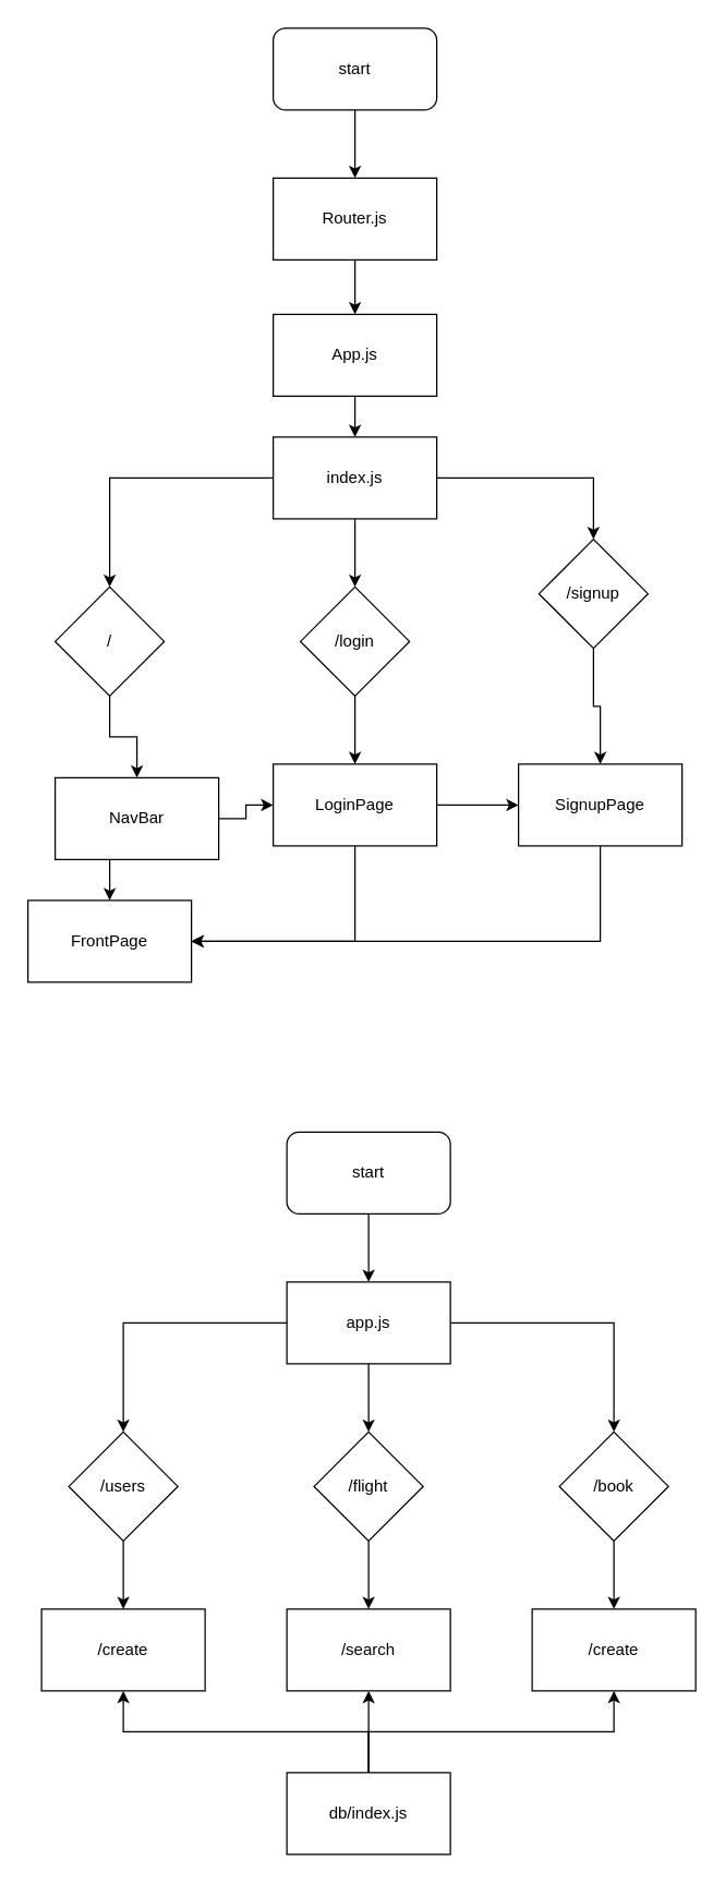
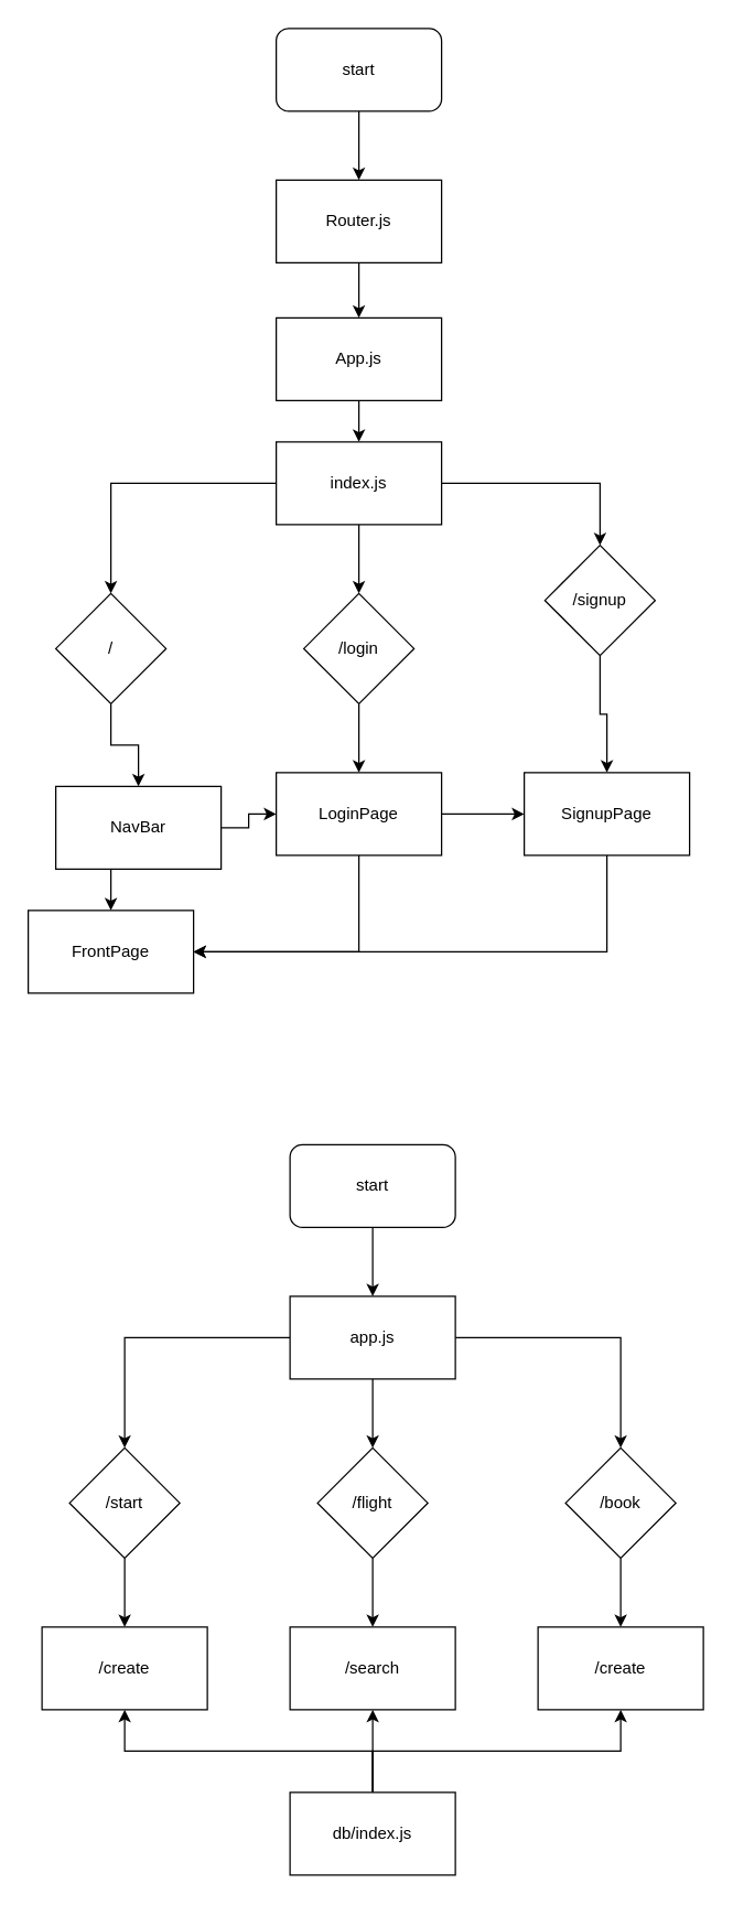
  <mxCell id="0" />
  <mxCell id="1" parent="0" />
  <mxCell id="2" value="" style="edgeStyle=orthogonalEdgeStyle;rounded=0;orthogonalLoop=1;jettySize=auto;html=1;" edge="1" parent="1" source="3" target="5"><mxGeometry relative="1" as="geometry" /></mxCell>
  <mxCell id="3" value="start" style="rounded=1;whiteSpace=wrap;html=1;" vertex="1" parent="1"><mxGeometry x="200" y="20" width="120" height="60" as="geometry" /></mxCell>
  <mxCell id="4" value="" style="edgeStyle=orthogonalEdgeStyle;rounded=0;orthogonalLoop=1;jettySize=auto;html=1;" edge="1" parent="1" source="5" target="7"><mxGeometry relative="1" as="geometry" /></mxCell>
  <mxCell id="5" value="Router.js" style="rounded=0;whiteSpace=wrap;html=1;" vertex="1" parent="1"><mxGeometry x="200" y="130" width="120" height="60" as="geometry" /></mxCell>
  <mxCell id="6" value="" style="edgeStyle=orthogonalEdgeStyle;rounded=0;orthogonalLoop=1;jettySize=auto;html=1;" edge="1" parent="1" source="7" target="11"><mxGeometry relative="1" as="geometry" /></mxCell>
  <mxCell id="7" value="App.js" style="rounded=0;whiteSpace=wrap;html=1;" vertex="1" parent="1"><mxGeometry x="200" y="230" width="120" height="60" as="geometry" /></mxCell>
  <mxCell id="8" value="" style="edgeStyle=orthogonalEdgeStyle;rounded=0;orthogonalLoop=1;jettySize=auto;html=1;" edge="1" parent="1" source="11" target="19"><mxGeometry relative="1" as="geometry" /></mxCell>
  <mxCell id="9" style="edgeStyle=orthogonalEdgeStyle;rounded=0;orthogonalLoop=1;jettySize=auto;html=1;exitX=0;exitY=0.5;exitDx=0;exitDy=0;entryX=0.5;entryY=0;entryDx=0;entryDy=0;" edge="1" parent="1" source="11" target="17"><mxGeometry relative="1" as="geometry" /></mxCell>
  <mxCell id="10" style="edgeStyle=orthogonalEdgeStyle;rounded=0;orthogonalLoop=1;jettySize=auto;html=1;exitX=1;exitY=0.5;exitDx=0;exitDy=0;entryX=0.5;entryY=0;entryDx=0;entryDy=0;" edge="1" parent="1" source="11" target="24"><mxGeometry relative="1" as="geometry" /></mxCell>
  <mxCell id="11" value="index.js" style="rounded=0;whiteSpace=wrap;html=1;" vertex="1" parent="1"><mxGeometry x="200" y="320" width="120" height="60" as="geometry" /></mxCell>
  <mxCell id="12" value="FrontPage" style="rounded=0;whiteSpace=wrap;html=1;" vertex="1" parent="1"><mxGeometry x="20" y="660" width="120" height="60" as="geometry" /></mxCell>
  <mxCell id="13" style="edgeStyle=orthogonalEdgeStyle;rounded=0;orthogonalLoop=1;jettySize=auto;html=1;exitX=0.5;exitY=1;exitDx=0;exitDy=0;entryX=0.5;entryY=0;entryDx=0;entryDy=0;" edge="1" parent="1" source="15" target="12"><mxGeometry relative="1" as="geometry" /></mxCell>
  <mxCell id="14" style="edgeStyle=orthogonalEdgeStyle;rounded=0;orthogonalLoop=1;jettySize=auto;html=1;exitX=1;exitY=0.5;exitDx=0;exitDy=0;entryX=0;entryY=0.5;entryDx=0;entryDy=0;" edge="1" parent="1" source="15" target="22"><mxGeometry relative="1" as="geometry" /></mxCell>
  <mxCell id="15" value="NavBar" style="rounded=0;whiteSpace=wrap;html=1;" vertex="1" parent="1"><mxGeometry x="40" y="570" width="120" height="60" as="geometry" /></mxCell>
  <mxCell id="16" style="edgeStyle=orthogonalEdgeStyle;rounded=0;orthogonalLoop=1;jettySize=auto;html=1;exitX=0.5;exitY=1;exitDx=0;exitDy=0;entryX=0.5;entryY=0;entryDx=0;entryDy=0;" edge="1" parent="1" source="17" target="15"><mxGeometry relative="1" as="geometry" /></mxCell>
  <mxCell id="17" value="/" style="rhombus;whiteSpace=wrap;html=1;" vertex="1" parent="1"><mxGeometry x="40" y="430" width="80" height="80" as="geometry" /></mxCell>
  <mxCell id="18" style="edgeStyle=orthogonalEdgeStyle;rounded=0;orthogonalLoop=1;jettySize=auto;html=1;exitX=0.5;exitY=1;exitDx=0;exitDy=0;entryX=0.5;entryY=0;entryDx=0;entryDy=0;" edge="1" parent="1" source="19" target="22"><mxGeometry relative="1" as="geometry" /></mxCell>
  <mxCell id="19" value="/login" style="rhombus;whiteSpace=wrap;html=1;" vertex="1" parent="1"><mxGeometry x="220" y="430" width="80" height="80" as="geometry" /></mxCell>
  <mxCell id="20" style="edgeStyle=orthogonalEdgeStyle;rounded=0;orthogonalLoop=1;jettySize=auto;html=1;exitX=1;exitY=0.5;exitDx=0;exitDy=0;entryX=0;entryY=0.5;entryDx=0;entryDy=0;" edge="1" parent="1" source="22" target="26"><mxGeometry relative="1" as="geometry" /></mxCell>
  <mxCell id="21" style="edgeStyle=orthogonalEdgeStyle;rounded=0;orthogonalLoop=1;jettySize=auto;html=1;exitX=0.5;exitY=1;exitDx=0;exitDy=0;entryX=1;entryY=0.5;entryDx=0;entryDy=0;" edge="1" parent="1" source="22" target="12"><mxGeometry relative="1" as="geometry" /></mxCell>
  <mxCell id="22" value="LoginPage" style="rounded=0;whiteSpace=wrap;html=1;" vertex="1" parent="1"><mxGeometry x="200" y="560" width="120" height="60" as="geometry" /></mxCell>
  <mxCell id="23" style="edgeStyle=orthogonalEdgeStyle;rounded=0;orthogonalLoop=1;jettySize=auto;html=1;exitX=0.5;exitY=1;exitDx=0;exitDy=0;entryX=0.5;entryY=0;entryDx=0;entryDy=0;" edge="1" parent="1" source="24" target="26"><mxGeometry relative="1" as="geometry" /></mxCell>
  <mxCell id="24" value="/signup" style="rhombus;whiteSpace=wrap;html=1;" vertex="1" parent="1"><mxGeometry x="395" y="395" width="80" height="80" as="geometry" /></mxCell>
  <mxCell id="25" style="edgeStyle=orthogonalEdgeStyle;rounded=0;orthogonalLoop=1;jettySize=auto;html=1;exitX=0.5;exitY=1;exitDx=0;exitDy=0;" edge="1" parent="1" source="26"><mxGeometry relative="1" as="geometry"><mxPoint x="140" y="690" as="targetPoint" /><Array as="points"><mxPoint x="440" y="690" /><mxPoint x="140" y="690" /></Array></mxGeometry></mxCell>
  <mxCell id="26" value="SignupPage" style="rounded=0;whiteSpace=wrap;html=1;" vertex="1" parent="1"><mxGeometry x="380" y="560" width="120" height="60" as="geometry" /></mxCell>
  <mxCell id="27" value="" style="edgeStyle=orthogonalEdgeStyle;rounded=0;orthogonalLoop=1;jettySize=auto;html=1;" edge="1" parent="1" source="28"><mxGeometry relative="1" as="geometry"><mxPoint x="270" y="940" as="targetPoint" /></mxGeometry></mxCell>
  <mxCell id="28" value="start" style="rounded=1;whiteSpace=wrap;html=1;" vertex="1" parent="1"><mxGeometry x="210" y="830" width="120" height="60" as="geometry" /></mxCell>
  <mxCell id="29" value="" style="edgeStyle=orthogonalEdgeStyle;rounded=0;orthogonalLoop=1;jettySize=auto;html=1;" edge="1" parent="1" source="32" target="37"><mxGeometry relative="1" as="geometry" /></mxCell>
  <mxCell id="30" style="edgeStyle=orthogonalEdgeStyle;rounded=0;orthogonalLoop=1;jettySize=auto;html=1;exitX=0;exitY=0.5;exitDx=0;exitDy=0;entryX=0.5;entryY=0;entryDx=0;entryDy=0;" edge="1" parent="1" source="32" target="35"><mxGeometry relative="1" as="geometry" /></mxCell>
  <mxCell id="31" style="edgeStyle=orthogonalEdgeStyle;rounded=0;orthogonalLoop=1;jettySize=auto;html=1;exitX=1;exitY=0.5;exitDx=0;exitDy=0;entryX=0.5;entryY=0;entryDx=0;entryDy=0;" edge="1" parent="1" source="32" target="40"><mxGeometry relative="1" as="geometry" /></mxCell>
  <mxCell id="32" value="app.js" style="rounded=0;whiteSpace=wrap;html=1;" vertex="1" parent="1"><mxGeometry x="210" y="940" width="120" height="60" as="geometry" /></mxCell>
  <mxCell id="33" value="/create" style="rounded=0;whiteSpace=wrap;html=1;" vertex="1" parent="1"><mxGeometry x="30" y="1180" width="120" height="60" as="geometry" /></mxCell>
  <mxCell id="34" style="edgeStyle=orthogonalEdgeStyle;rounded=0;orthogonalLoop=1;jettySize=auto;html=1;exitX=0.5;exitY=1;exitDx=0;exitDy=0;entryX=0.5;entryY=0;entryDx=0;entryDy=0;" edge="1" parent="1" source="35" target="33"><mxGeometry relative="1" as="geometry" /></mxCell>
- <mxCell id="35" value="/users" style="rhombus;whiteSpace=wrap;html=1;" vertex="1" parent="1"><mxGeometry x="50" y="1050" width="80" height="80" as="geometry" /></mxCell>
+ <mxCell id="35" value="/start" style="rhombus;whiteSpace=wrap;html=1;" vertex="1" parent="1"><mxGeometry x="50" y="1050" width="80" height="80" as="geometry" /></mxCell>
  <mxCell id="36" style="edgeStyle=orthogonalEdgeStyle;rounded=0;orthogonalLoop=1;jettySize=auto;html=1;exitX=0.5;exitY=1;exitDx=0;exitDy=0;entryX=0.5;entryY=0;entryDx=0;entryDy=0;" edge="1" parent="1" source="37" target="38"><mxGeometry relative="1" as="geometry" /></mxCell>
  <mxCell id="37" value="/flight" style="rhombus;whiteSpace=wrap;html=1;" vertex="1" parent="1"><mxGeometry x="230" y="1050" width="80" height="80" as="geometry" /></mxCell>
  <mxCell id="38" value="/search" style="rounded=0;whiteSpace=wrap;html=1;" vertex="1" parent="1"><mxGeometry x="210" y="1180" width="120" height="60" as="geometry" /></mxCell>
  <mxCell id="39" style="edgeStyle=orthogonalEdgeStyle;rounded=0;orthogonalLoop=1;jettySize=auto;html=1;exitX=0.5;exitY=1;exitDx=0;exitDy=0;entryX=0.5;entryY=0;entryDx=0;entryDy=0;" edge="1" parent="1" source="40" target="41"><mxGeometry relative="1" as="geometry" /></mxCell>
  <mxCell id="40" value="/book" style="rhombus;whiteSpace=wrap;html=1;" vertex="1" parent="1"><mxGeometry x="410" y="1050" width="80" height="80" as="geometry" /></mxCell>
  <mxCell id="41" value="/create" style="rounded=0;whiteSpace=wrap;html=1;" vertex="1" parent="1"><mxGeometry x="390" y="1180" width="120" height="60" as="geometry" /></mxCell>
  <mxCell id="42" style="edgeStyle=orthogonalEdgeStyle;rounded=0;orthogonalLoop=1;jettySize=auto;html=1;exitX=0.5;exitY=0;exitDx=0;exitDy=0;entryX=0.5;entryY=1;entryDx=0;entryDy=0;" edge="1" parent="1" source="45" target="33"><mxGeometry relative="1" as="geometry" /></mxCell>
  <mxCell id="43" style="edgeStyle=orthogonalEdgeStyle;rounded=0;orthogonalLoop=1;jettySize=auto;html=1;exitX=0.5;exitY=0;exitDx=0;exitDy=0;entryX=0.5;entryY=1;entryDx=0;entryDy=0;" edge="1" parent="1" source="45" target="38"><mxGeometry relative="1" as="geometry" /></mxCell>
  <mxCell id="44" style="edgeStyle=orthogonalEdgeStyle;rounded=0;orthogonalLoop=1;jettySize=auto;html=1;exitX=0.5;exitY=0;exitDx=0;exitDy=0;entryX=0.5;entryY=1;entryDx=0;entryDy=0;" edge="1" parent="1" source="45" target="41"><mxGeometry relative="1" as="geometry" /></mxCell>
  <mxCell id="45" value="db/index.js" style="rounded=0;whiteSpace=wrap;html=1;" vertex="1" parent="1"><mxGeometry x="210" y="1300" width="120" height="60" as="geometry" /></mxCell>
